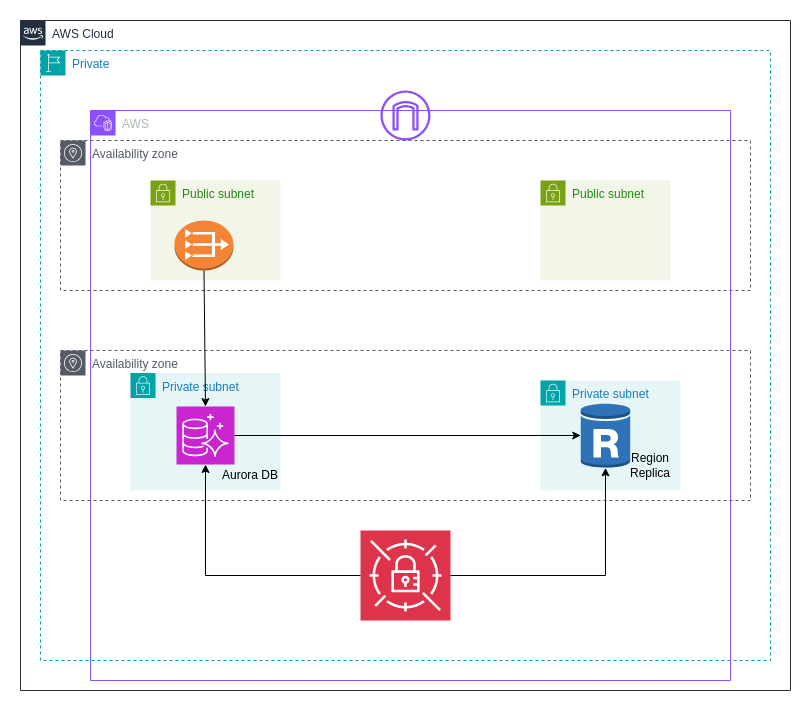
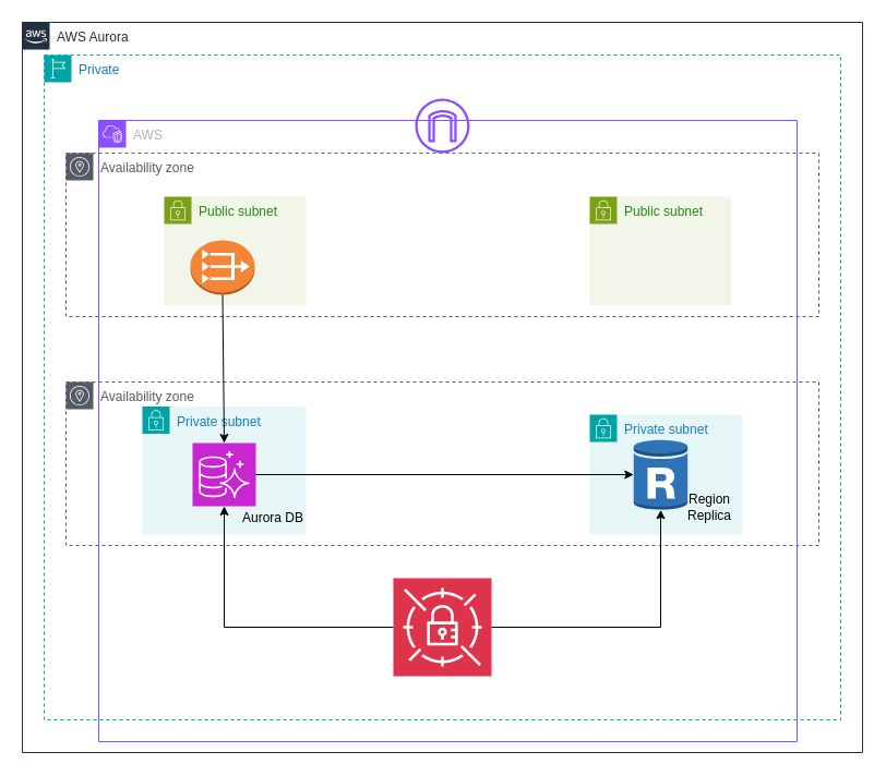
  <mxCell id="0" />
  <mxCell id="1" parent="0" />
- <mxCell id="2" value="AWS Cloud" style="points=[[0,0],[0.25,0],[0.5,0],[0.75,0],[1,0],[1,0.25],[1,0.5],[1,0.75],[1,1],[0.75,1],[0.5,1],[0.25,1],[0,1],[0,0.75],[0,0.5],[0,0.25]];outlineConnect=0;gradientColor=none;html=1;whiteSpace=wrap;fontSize=12;fontStyle=0;container=1;pointerEvents=0;collapsible=0;recursiveResize=0;shape=mxgraph.aws4.group;grIcon=mxgraph.aws4.group_aws_cloud_alt;strokeColor=#232F3E;fillColor=none;verticalAlign=top;align=left;spacingLeft=30;fontColor=#232F3E;dashed=0;" parent="1" vertex="1"><mxGeometry x="20" y="20" width="770" height="670" as="geometry" /></mxCell>
+ <mxCell id="2" value="AWS Aurora" style="points=[[0,0],[0.25,0],[0.5,0],[0.75,0],[1,0],[1,0.25],[1,0.5],[1,0.75],[1,1],[0.75,1],[0.5,1],[0.25,1],[0,1],[0,0.75],[0,0.5],[0,0.25]];outlineConnect=0;gradientColor=none;html=1;whiteSpace=wrap;fontSize=12;fontStyle=0;container=1;pointerEvents=0;collapsible=0;recursiveResize=0;shape=mxgraph.aws4.group;grIcon=mxgraph.aws4.group_aws_cloud_alt;strokeColor=#232F3E;fillColor=none;verticalAlign=top;align=left;spacingLeft=30;fontColor=#232F3E;dashed=0;" parent="1" vertex="1"><mxGeometry x="20" y="20" width="770" height="670" as="geometry" /></mxCell>
  <mxCell id="3" value="Private" style="points=[[0,0],[0.25,0],[0.5,0],[0.75,0],[1,0],[1,0.25],[1,0.5],[1,0.75],[1,1],[0.75,1],[0.5,1],[0.25,1],[0,1],[0,0.75],[0,0.5],[0,0.25]];outlineConnect=0;gradientColor=none;html=1;whiteSpace=wrap;fontSize=12;fontStyle=0;container=1;pointerEvents=0;collapsible=0;recursiveResize=0;shape=mxgraph.aws4.group;grIcon=mxgraph.aws4.group_region;strokeColor=#00A4A6;fillColor=none;verticalAlign=top;align=left;spacingLeft=30;fontColor=#147EBA;dashed=1;" parent="1" vertex="1"><mxGeometry x="40" y="50" width="730" height="610" as="geometry" /></mxCell>
  <mxCell id="4" value="Availability zone" style="sketch=0;outlineConnect=0;gradientColor=none;html=1;whiteSpace=wrap;fontSize=12;fontStyle=0;shape=mxgraph.aws4.group;grIcon=mxgraph.aws4.group_availability_zone;strokeColor=#545B64;fillColor=none;verticalAlign=top;align=left;spacingLeft=30;fontColor=#545B64;dashed=1;" parent="3" vertex="1"><mxGeometry x="20" y="90" width="690" height="150" as="geometry" /></mxCell>
  <mxCell id="5" value="Availability zone" style="sketch=0;outlineConnect=0;gradientColor=none;html=1;whiteSpace=wrap;fontSize=12;fontStyle=0;shape=mxgraph.aws4.group;grIcon=mxgraph.aws4.group_availability_zone;strokeColor=#545B64;fillColor=none;verticalAlign=top;align=left;spacingLeft=30;fontColor=#545B64;dashed=1;" parent="3" vertex="1"><mxGeometry x="20" y="300" width="690" height="150" as="geometry" /></mxCell>
  <mxCell id="6" value="AWS" style="points=[[0,0],[0.25,0],[0.5,0],[0.75,0],[1,0],[1,0.25],[1,0.5],[1,0.75],[1,1],[0.75,1],[0.5,1],[0.25,1],[0,1],[0,0.75],[0,0.5],[0,0.25]];outlineConnect=0;gradientColor=none;html=1;whiteSpace=wrap;fontSize=12;fontStyle=0;container=1;pointerEvents=0;collapsible=0;recursiveResize=0;shape=mxgraph.aws4.group;grIcon=mxgraph.aws4.group_vpc2;strokeColor=#8C4FFF;fillColor=none;verticalAlign=top;align=left;spacingLeft=30;fontColor=#AAB7B8;dashed=0;" parent="1" vertex="1"><mxGeometry x="90" y="110" width="640" height="570" as="geometry" /></mxCell>
  <mxCell id="7" value="Public subnet" style="points=[[0,0],[0.25,0],[0.5,0],[0.75,0],[1,0],[1,0.25],[1,0.5],[1,0.75],[1,1],[0.75,1],[0.5,1],[0.25,1],[0,1],[0,0.75],[0,0.5],[0,0.25]];outlineConnect=0;gradientColor=none;html=1;whiteSpace=wrap;fontSize=12;fontStyle=0;container=1;pointerEvents=0;collapsible=0;recursiveResize=0;shape=mxgraph.aws4.group;grIcon=mxgraph.aws4.group_security_group;grStroke=0;strokeColor=#7AA116;fillColor=#F2F6E8;verticalAlign=top;align=left;spacingLeft=30;fontColor=#248814;dashed=0;" parent="6" vertex="1"><mxGeometry x="450" y="70" width="130" height="100" as="geometry" /></mxCell>
  <mxCell id="8" value="" style="sketch=0;points=[[0,0,0],[0.25,0,0],[0.5,0,0],[0.75,0,0],[1,0,0],[0,1,0],[0.25,1,0],[0.5,1,0],[0.75,1,0],[1,1,0],[0,0.25,0],[0,0.5,0],[0,0.75,0],[1,0.25,0],[1,0.5,0],[1,0.75,0]];outlineConnect=0;fontColor=#232F3E;fillColor=#DD344C;strokeColor=#ffffff;dashed=0;verticalLabelPosition=bottom;verticalAlign=top;align=center;html=1;fontSize=12;fontStyle=0;aspect=fixed;shape=mxgraph.aws4.resourceIcon;resIcon=mxgraph.aws4.secrets_manager;" parent="6" vertex="1"><mxGeometry x="270" y="420" width="90" height="90" as="geometry" /></mxCell>
  <mxCell id="9" value="" style="sketch=0;outlineConnect=0;fontColor=#232F3E;gradientColor=none;fillColor=#8C4FFF;strokeColor=none;dashed=0;verticalLabelPosition=bottom;verticalAlign=top;align=center;html=1;fontSize=12;fontStyle=0;aspect=fixed;pointerEvents=1;shape=mxgraph.aws4.internet_gateway;" vertex="1" parent="6"><mxGeometry x="290" y="-20" width="50" height="50" as="geometry" /></mxCell>
  <mxCell id="10" value="Public subnet" style="points=[[0,0],[0.25,0],[0.5,0],[0.75,0],[1,0],[1,0.25],[1,0.5],[1,0.75],[1,1],[0.75,1],[0.5,1],[0.25,1],[0,1],[0,0.75],[0,0.5],[0,0.25]];outlineConnect=0;gradientColor=none;html=1;whiteSpace=wrap;fontSize=12;fontStyle=0;container=1;pointerEvents=0;collapsible=0;recursiveResize=0;shape=mxgraph.aws4.group;grIcon=mxgraph.aws4.group_security_group;grStroke=0;strokeColor=#7AA116;fillColor=#F2F6E8;verticalAlign=top;align=left;spacingLeft=30;fontColor=#248814;dashed=0;" parent="6" vertex="1"><mxGeometry x="60" y="70" width="130" height="100" as="geometry" /></mxCell>
  <mxCell id="11" value="" style="outlineConnect=0;dashed=0;verticalLabelPosition=bottom;verticalAlign=top;align=center;html=1;shape=mxgraph.aws3.vpc_nat_gateway;fillColor=#F58536;gradientColor=none;" vertex="1" parent="10"><mxGeometry x="24" y="40" width="59" height="50" as="geometry" /></mxCell>
  <mxCell id="12" value="Private subnet" style="points=[[0,0],[0.25,0],[0.5,0],[0.75,0],[1,0],[1,0.25],[1,0.5],[1,0.75],[1,1],[0.75,1],[0.5,1],[0.25,1],[0,1],[0,0.75],[0,0.5],[0,0.25]];outlineConnect=0;gradientColor=none;html=1;whiteSpace=wrap;fontSize=12;fontStyle=0;container=1;pointerEvents=0;collapsible=0;recursiveResize=0;shape=mxgraph.aws4.group;grIcon=mxgraph.aws4.group_security_group;grStroke=0;strokeColor=#00A4A6;fillColor=#E6F6F7;verticalAlign=top;align=left;spacingLeft=30;fontColor=#147EBA;dashed=0;" parent="6" vertex="1"><mxGeometry x="40" y="262.5" width="150" height="117.5" as="geometry" /></mxCell>
  <mxCell id="13" value="" style="sketch=0;points=[[0,0,0],[0.25,0,0],[0.5,0,0],[0.75,0,0],[1,0,0],[0,1,0],[0.25,1,0],[0.5,1,0],[0.75,1,0],[1,1,0],[0,0.25,0],[0,0.5,0],[0,0.75,0],[1,0.25,0],[1,0.5,0],[1,0.75,0]];outlineConnect=0;fontColor=#232F3E;fillColor=#C925D1;strokeColor=#ffffff;dashed=0;verticalLabelPosition=bottom;verticalAlign=top;align=center;html=1;fontSize=12;fontStyle=0;aspect=fixed;shape=mxgraph.aws4.resourceIcon;resIcon=mxgraph.aws4.aurora;" vertex="1" parent="12"><mxGeometry x="46" y="33.5" width="58" height="58" as="geometry" /></mxCell>
  <mxCell id="14" value="Aurora DB" style="text;html=1;align=center;verticalAlign=middle;whiteSpace=wrap;rounded=0;" vertex="1" parent="12"><mxGeometry x="90" y="87.5" width="60" height="30" as="geometry" /></mxCell>
  <mxCell id="15" value="" style="endArrow=classic;html=1;rounded=0;entryX=0.5;entryY=1;entryDx=0;entryDy=0;entryPerimeter=0;exitX=0;exitY=0.5;exitDx=0;exitDy=0;exitPerimeter=0;" edge="1" parent="6" source="8" target="13"><mxGeometry width="50" height="50" relative="1" as="geometry"><mxPoint x="280" y="410" as="sourcePoint" /><mxPoint x="330" y="360" as="targetPoint" /><Array as="points"><mxPoint x="115" y="465" /></Array></mxGeometry></mxCell>
  <mxCell id="16" value="" style="endArrow=classic;html=1;rounded=0;exitX=0.5;exitY=1;exitDx=0;exitDy=0;exitPerimeter=0;entryX=0.5;entryY=0;entryDx=0;entryDy=0;entryPerimeter=0;" edge="1" parent="6" source="11" target="13"><mxGeometry width="50" height="50" relative="1" as="geometry"><mxPoint x="280" y="230" as="sourcePoint" /><mxPoint x="330" y="180" as="targetPoint" /></mxGeometry></mxCell>
  <mxCell id="17" value="Private subnet" style="points=[[0,0],[0.25,0],[0.5,0],[0.75,0],[1,0],[1,0.25],[1,0.5],[1,0.75],[1,1],[0.75,1],[0.5,1],[0.25,1],[0,1],[0,0.75],[0,0.5],[0,0.25]];outlineConnect=0;gradientColor=none;html=1;whiteSpace=wrap;fontSize=12;fontStyle=0;container=1;pointerEvents=0;collapsible=0;recursiveResize=0;shape=mxgraph.aws4.group;grIcon=mxgraph.aws4.group_security_group;grStroke=0;strokeColor=#00A4A6;fillColor=#E6F6F7;verticalAlign=top;align=left;spacingLeft=30;fontColor=#147EBA;dashed=0;" parent="6" vertex="1"><mxGeometry x="450" y="270" width="140" height="110" as="geometry" /></mxCell>
  <mxCell id="18" value="" style="outlineConnect=0;dashed=0;verticalLabelPosition=bottom;verticalAlign=top;align=center;html=1;shape=mxgraph.aws3.rds_db_instance_read_replica;fillColor=#2E73B8;gradientColor=none;" vertex="1" parent="17"><mxGeometry x="40.25" y="22" width="49.5" height="66" as="geometry" /></mxCell>
  <mxCell id="19" value="Region Replica" style="text;html=1;align=center;verticalAlign=middle;whiteSpace=wrap;rounded=0;" vertex="1" parent="17"><mxGeometry x="80" y="70" width="60" height="30" as="geometry" /></mxCell>
  <mxCell id="20" value="" style="endArrow=classic;html=1;rounded=0;entryX=0.5;entryY=0.99;entryDx=0;entryDy=0;entryPerimeter=0;exitX=1;exitY=0.5;exitDx=0;exitDy=0;exitPerimeter=0;" edge="1" parent="6" source="8" target="18"><mxGeometry width="50" height="50" relative="1" as="geometry"><mxPoint x="280" y="410" as="sourcePoint" /><mxPoint x="330" y="360" as="targetPoint" /><Array as="points"><mxPoint x="515" y="465" /></Array></mxGeometry></mxCell>
  <mxCell id="21" value="" style="endArrow=classic;html=1;rounded=0;exitX=1;exitY=0.5;exitDx=0;exitDy=0;exitPerimeter=0;entryX=0;entryY=0.5;entryDx=0;entryDy=0;entryPerimeter=0;" edge="1" parent="6" source="13" target="18"><mxGeometry width="50" height="50" relative="1" as="geometry"><mxPoint x="280" y="320" as="sourcePoint" /><mxPoint x="330" y="270" as="targetPoint" /></mxGeometry></mxCell>
